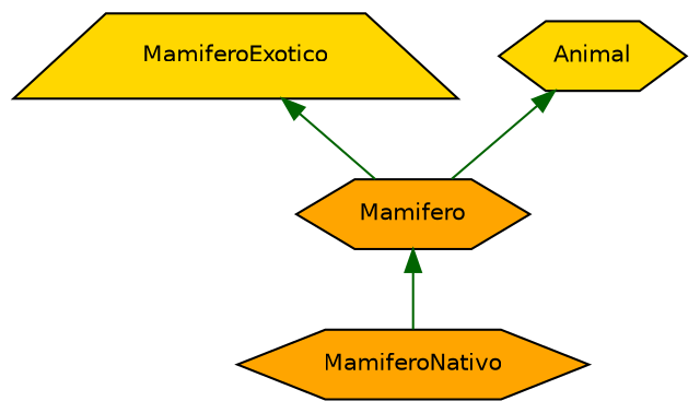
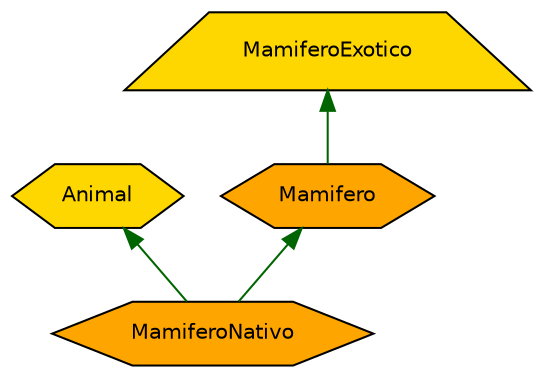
  digraph {
    node [color=black fillcolor=orange fontname=Helvetica fontsize=10 shape=hexagon style=filled]
    edge [color=darkgreen dir=back fontname=Helvetica fontsize=10 labelfontname=Helvetica labelfontsize=10 style=solid]
    n1 [fontcolor=black height=0.2 label=Mamifero width=0.4]
    n2 [height=0.2 label=MamiferoNativo width=0.4]
    n3 [fillcolor=gold height=0.2 label=MamiferoExotico shape=trapezium width=0.4]
    n4 [fillcolor=gold height=0.2 label=Animal width=0.4]
    n1 -> n2
    n3 -> n1
-   n4 -> n1
+   n4 -> n2
  }
